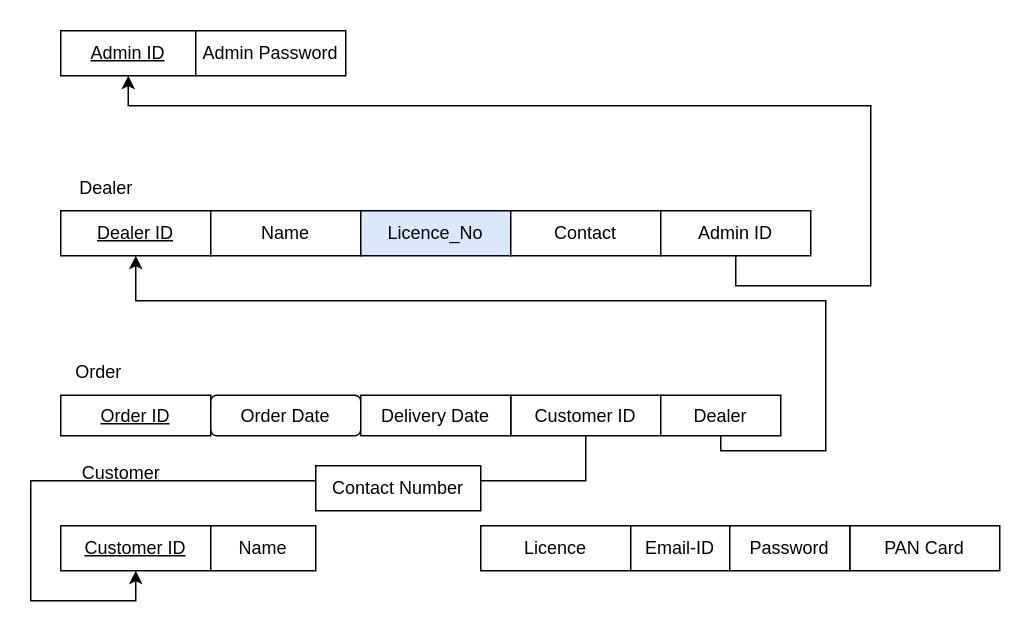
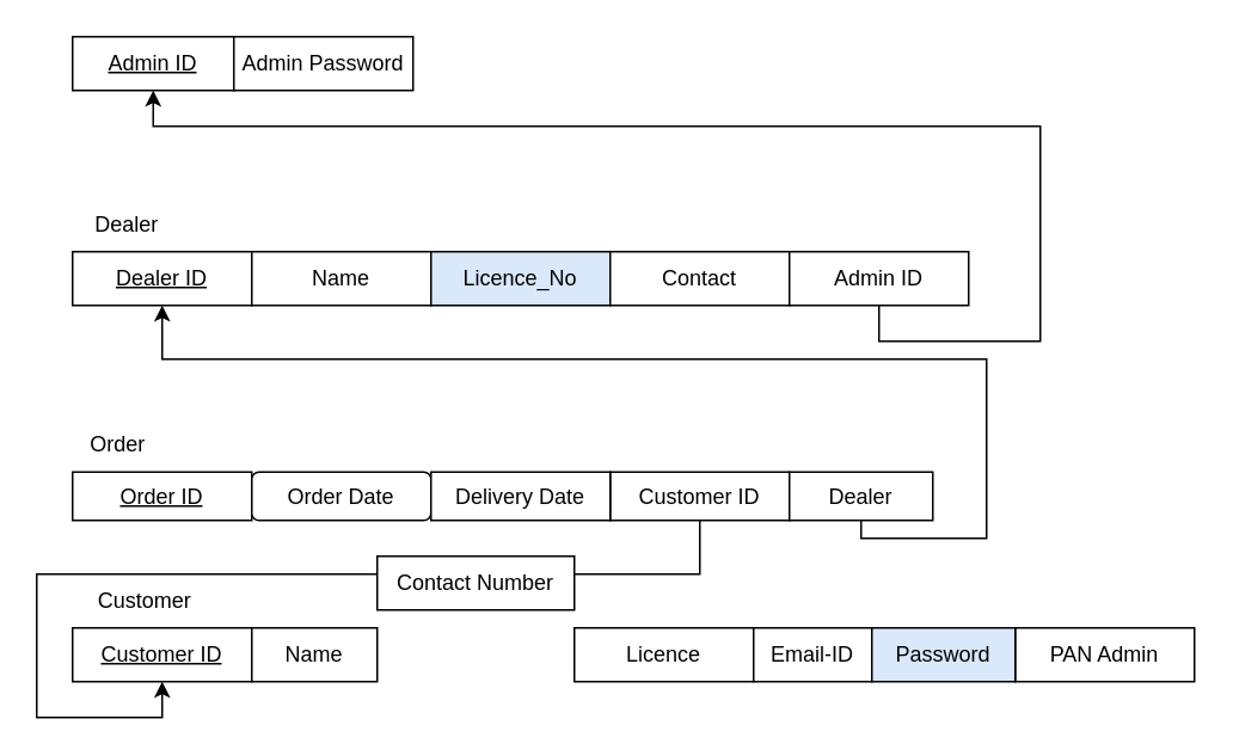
  <mxCell id="0" />
  <mxCell id="1" parent="0" />
  <mxCell id="2" value="&lt;u&gt;Admin ID&lt;/u&gt;" style="rounded=0;whiteSpace=wrap;html=1;hachureGap=4;" parent="1" vertex="1"><mxGeometry x="40" y="20" width="90" height="30" as="geometry" /></mxCell>
  <mxCell id="3" value="Admin Password" style="rounded=0;whiteSpace=wrap;html=1;hachureGap=4;" parent="1" vertex="1"><mxGeometry x="130" y="20" width="100" height="30" as="geometry" /></mxCell>
  <mxCell id="4" value="&lt;u&gt;Dealer ID&lt;/u&gt;" style="whiteSpace=wrap;html=1;align=center;hachureGap=4;" parent="1" vertex="1"><mxGeometry x="40" y="140" width="100" height="30" as="geometry" /></mxCell>
  <mxCell id="5" value="Name" style="whiteSpace=wrap;html=1;align=center;hachureGap=4;" parent="1" vertex="1"><mxGeometry x="140" y="140" width="100" height="30" as="geometry" /></mxCell>
  <mxCell id="6" value="Licence_No" style="whiteSpace=wrap;html=1;align=center;hachureGap=4;fillColor=#dae8fc;" parent="1" vertex="1"><mxGeometry x="240" y="140" width="100" height="30" as="geometry" /></mxCell>
  <mxCell id="7" value="Contact" style="whiteSpace=wrap;html=1;align=center;hachureGap=4;" parent="1" vertex="1"><mxGeometry x="340" y="140" width="100" height="30" as="geometry" /></mxCell>
  <mxCell id="8" value="Dealer" style="text;html=1;align=center;verticalAlign=middle;resizable=0;points=[];autosize=1;strokeColor=none;fillColor=none;hachureGap=4;" parent="1" vertex="1"><mxGeometry x="40" y="110" width="60" height="30" as="geometry" /></mxCell>
  <mxCell id="9" style="edgeStyle=orthogonalEdgeStyle;rounded=0;orthogonalLoop=1;jettySize=auto;html=1;entryX=0.5;entryY=1;entryDx=0;entryDy=0;" edge="1" parent="1" source="10" target="21"><mxGeometry relative="1" as="geometry"><Array as="points"><mxPoint x="390" y="320" /><mxPoint x="20" y="320" /><mxPoint x="20" y="400" /><mxPoint x="90" y="400" /></Array></mxGeometry></mxCell>
  <mxCell id="10" value="Customer ID" style="whiteSpace=wrap;html=1;align=center;hachureGap=4;" parent="1" vertex="1"><mxGeometry x="340" y="263" width="100" height="27" as="geometry" /></mxCell>
  <mxCell id="11" value="&lt;u&gt;Order ID&lt;/u&gt;" style="whiteSpace=wrap;html=1;align=center;hachureGap=4;" parent="1" vertex="1"><mxGeometry x="40" y="263" width="100" height="27" as="geometry" /></mxCell>
  <mxCell id="12" value="Order Date" style="whiteSpace=wrap;html=1;align=center;hachureGap=4;rounded=1;" parent="1" vertex="1"><mxGeometry x="140" y="263" width="100" height="27" as="geometry" /></mxCell>
  <mxCell id="13" value="Delivery Date" style="whiteSpace=wrap;html=1;align=center;hachureGap=4;" parent="1" vertex="1"><mxGeometry x="240" y="263" width="100" height="27" as="geometry" /></mxCell>
  <mxCell id="14" value="Order" style="text;html=1;align=center;verticalAlign=middle;resizable=0;points=[];autosize=1;strokeColor=none;fillColor=none;hachureGap=4;" parent="1" vertex="1"><mxGeometry x="40" y="233" width="50" height="30" as="geometry" /></mxCell>
  <mxCell id="15" style="edgeStyle=orthogonalEdgeStyle;rounded=0;orthogonalLoop=1;jettySize=auto;html=1;entryX=0.5;entryY=1;entryDx=0;entryDy=0;" edge="1" parent="1" source="16" target="4"><mxGeometry relative="1" as="geometry"><Array as="points"><mxPoint x="480" y="300" /><mxPoint x="550" y="300" /><mxPoint x="550" y="200" /><mxPoint x="90" y="200" /></Array></mxGeometry></mxCell>
  <mxCell id="16" value="Dealer" style="whiteSpace=wrap;html=1;align=center;hachureGap=4;" parent="1" vertex="1"><mxGeometry x="440" y="263" width="80" height="27" as="geometry" /></mxCell>
  <mxCell id="17" style="edgeStyle=orthogonalEdgeStyle;rounded=0;orthogonalLoop=1;jettySize=auto;html=1;exitX=0.5;exitY=1;exitDx=0;exitDy=0;entryX=0.5;entryY=1;entryDx=0;entryDy=0;" edge="1" parent="1" source="18" target="2"><mxGeometry relative="1" as="geometry"><mxPoint x="590" y="210" as="targetPoint" /><Array as="points"><mxPoint x="490" y="190" /><mxPoint x="580" y="190" /><mxPoint x="580" y="70" /><mxPoint x="85" y="70" /></Array></mxGeometry></mxCell>
  <mxCell id="18" value="Admin ID" style="whiteSpace=wrap;html=1;align=center;hachureGap=4;" parent="1" vertex="1"><mxGeometry x="440" y="140" width="100" height="30" as="geometry" /></mxCell>
  <mxCell id="19" value="Licence" style="whiteSpace=wrap;html=1;align=center;hachureGap=4;" parent="1" vertex="1"><mxGeometry x="320" y="350" width="100" height="30" as="geometry" /></mxCell>
  <mxCell id="20" value="Contact Number" style="whiteSpace=wrap;html=1;align=center;hachureGap=4;" parent="1" vertex="1"><mxGeometry x="210" y="310" width="110" height="30" as="geometry" /></mxCell>
  <mxCell id="21" value="&lt;u&gt;Customer ID&lt;/u&gt;" style="whiteSpace=wrap;html=1;align=center;hachureGap=4;" parent="1" vertex="1"><mxGeometry x="40" y="350" width="100" height="30" as="geometry" /></mxCell>
  <mxCell id="22" value="Name" style="whiteSpace=wrap;html=1;align=center;hachureGap=4;" parent="1" vertex="1"><mxGeometry x="140" y="350" width="70" height="30" as="geometry" /></mxCell>
  <mxCell id="23" value="Email-ID" style="whiteSpace=wrap;html=1;align=center;hachureGap=4;" parent="1" vertex="1"><mxGeometry x="420" y="350" width="66" height="30" as="geometry" /></mxCell>
- <mxCell id="24" value="PAN Card" style="whiteSpace=wrap;html=1;align=center;hachureGap=4;" parent="1" vertex="1"><mxGeometry x="566" y="350" width="100" height="30" as="geometry" /></mxCell>
- <mxCell id="25" value="Password" style="rounded=0;whiteSpace=wrap;html=1;hachureGap=4;" parent="1" vertex="1"><mxGeometry x="486" y="350" width="80" height="30" as="geometry" /></mxCell>
- <mxCell id="26" value="Customer" style="text;html=1;align=center;verticalAlign=middle;resizable=0;points=[];autosize=1;strokeColor=none;fillColor=none;hachureGap=4;" parent="1" vertex="1"><mxGeometry x="40" y="300" width="80" height="30" as="geometry" /></mxCell>
+ <mxCell id="24" value="PAN Admin" style="whiteSpace=wrap;html=1;align=center;hachureGap=4;" parent="1" vertex="1"><mxGeometry x="566" y="350" width="100" height="30" as="geometry" /></mxCell>
+ <mxCell id="25" value="Password" style="rounded=0;whiteSpace=wrap;html=1;hachureGap=4;fillColor=#dae8fc;" parent="1" vertex="1"><mxGeometry x="486" y="350" width="80" height="30" as="geometry" /></mxCell>
+ <mxCell id="26" value="Customer" style="text;html=1;align=center;verticalAlign=middle;resizable=0;points=[];autosize=1;strokeColor=none;fillColor=none;hachureGap=4;" parent="1" vertex="1"><mxGeometry x="40" y="320" width="80" height="30" as="geometry" /></mxCell>
